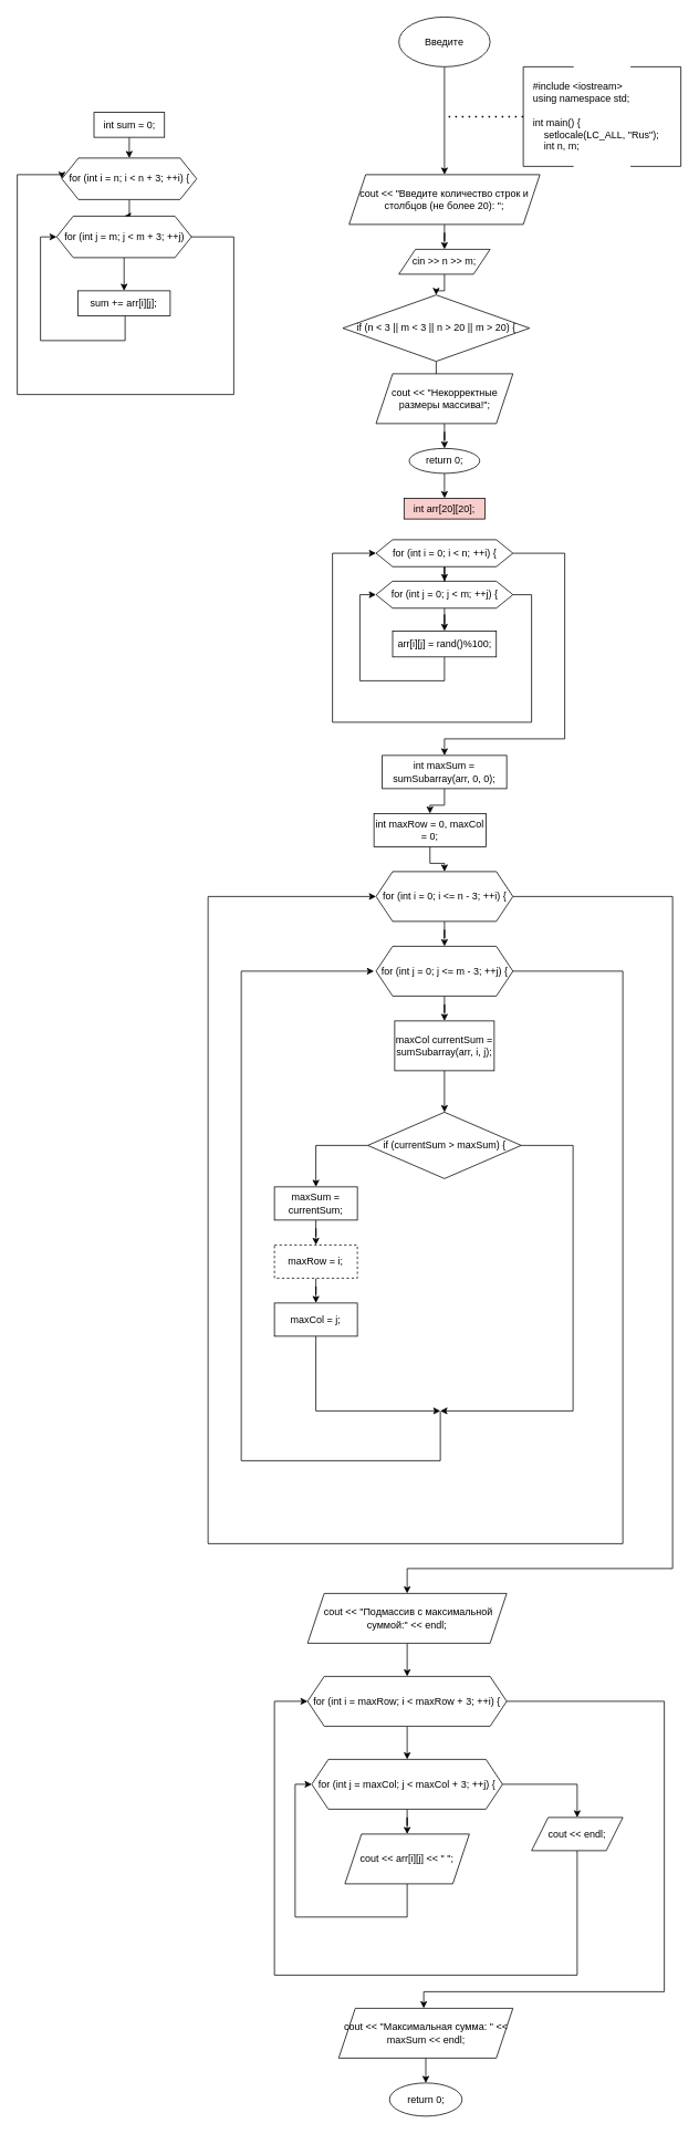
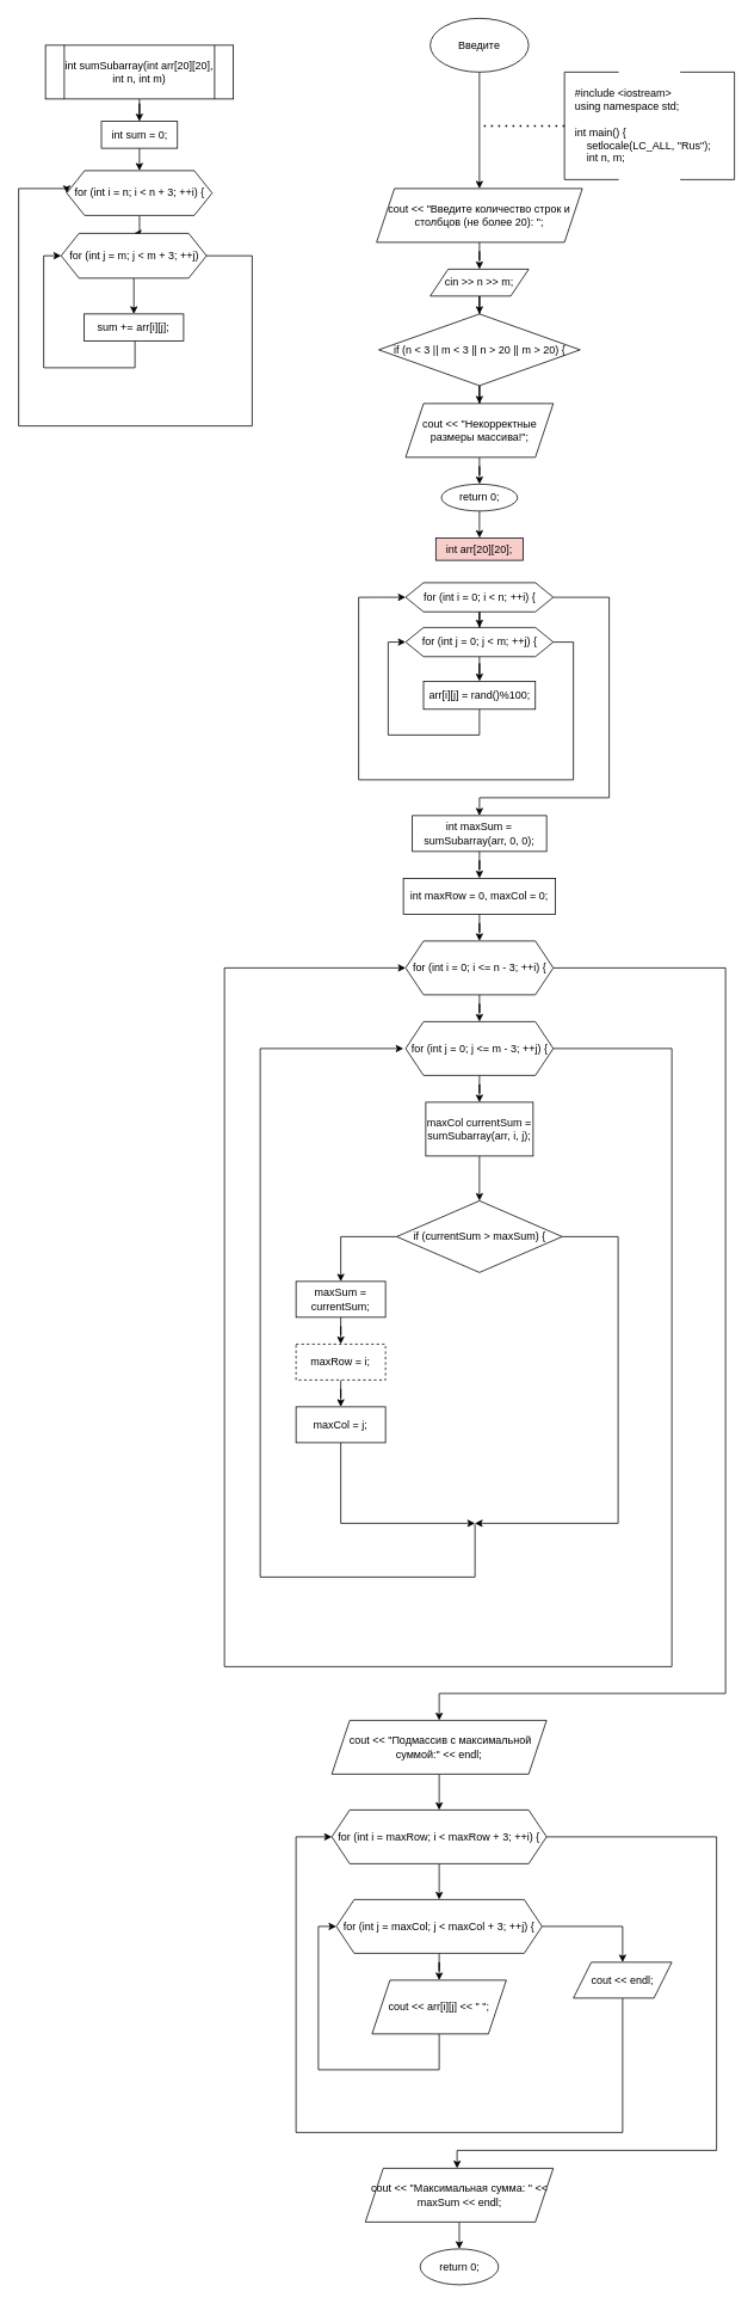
  <mxCell id="0" />
  <mxCell id="1" parent="0" />
  <mxCell id="2" value="" style="edgeStyle=orthogonalEdgeStyle;rounded=0;orthogonalLoop=1;jettySize=auto;html=1;" edge="1" parent="1" source="3" target="5"><mxGeometry relative="1" as="geometry" /></mxCell>
  <mxCell id="3" value="Введите" style="ellipse;whiteSpace=wrap;html=1;" vertex="1" parent="1"><mxGeometry x="480" y="20" width="110" height="60" as="geometry" /></mxCell>
  <mxCell id="4" value="" style="edgeStyle=orthogonalEdgeStyle;rounded=0;orthogonalLoop=1;jettySize=auto;html=1;" edge="1" parent="1" source="5" target="22"><mxGeometry relative="1" as="geometry" /></mxCell>
  <mxCell id="5" value="cout &amp;lt;&amp;lt; &quot;Введите количество строк и столбцов (не более 20): &quot;;" style="shape=parallelogram;perimeter=parallelogramPerimeter;whiteSpace=wrap;html=1;fixedSize=1;" vertex="1" parent="1"><mxGeometry x="420" y="210" width="230" height="60" as="geometry" /></mxCell>
  <mxCell id="6" value="" style="endArrow=none;dashed=1;html=1;dashPattern=1 3;strokeWidth=2;rounded=0;" edge="1" parent="1"><mxGeometry width="50" height="50" relative="1" as="geometry"><mxPoint x="540" y="140" as="sourcePoint" /><mxPoint x="630" y="140" as="targetPoint" /></mxGeometry></mxCell>
  <mxCell id="7" value="&lt;div&gt;&lt;div&gt;#include &amp;lt;iostream&amp;gt;&lt;/div&gt;&lt;div&gt;using namespace std;&lt;/div&gt;&lt;/div&gt;&lt;div&gt;&lt;br&gt;&lt;/div&gt;&lt;div&gt;int main() {&lt;/div&gt;&lt;div&gt;&amp;nbsp; &amp;nbsp; setlocale(LC_ALL, &quot;Rus&quot;);&lt;/div&gt;&lt;div&gt;&amp;nbsp; &amp;nbsp; int n, m;&lt;/div&gt;" style="text;html=1;align=left;verticalAlign=middle;resizable=0;points=[];autosize=1;strokeColor=none;fillColor=none;" vertex="1" parent="1"><mxGeometry x="640" y="90" width="180" height="100" as="geometry" /></mxCell>
  <mxCell id="8" value="" style="shape=partialRectangle;whiteSpace=wrap;html=1;bottom=1;right=1;left=1;top=0;fillColor=none;routingCenterX=-0.5;direction=south;" vertex="1" parent="1"><mxGeometry x="630" y="80" width="60" height="120" as="geometry" /></mxCell>
  <mxCell id="9" value="" style="shape=partialRectangle;whiteSpace=wrap;html=1;bottom=1;right=1;left=1;top=0;fillColor=none;routingCenterX=-0.5;direction=north;" vertex="1" parent="1"><mxGeometry x="760" y="80" width="60" height="120" as="geometry" /></mxCell>
+ <mxCell id="10" value="" style="edgeStyle=orthogonalEdgeStyle;rounded=0;orthogonalLoop=1;jettySize=auto;html=1;" edge="1" parent="1" source="11" target="13"><mxGeometry relative="1" as="geometry" /></mxCell>
+ <mxCell id="11" value="int sumSubarray(int arr[20][20], int n, int m)" style="shape=process;whiteSpace=wrap;html=1;backgroundOutline=1;" vertex="1" parent="1"><mxGeometry x="50" y="50" width="210" height="60" as="geometry" /></mxCell>
  <mxCell id="12" value="" style="edgeStyle=orthogonalEdgeStyle;rounded=0;orthogonalLoop=1;jettySize=auto;html=1;" edge="1" parent="1" source="13" target="15"><mxGeometry relative="1" as="geometry" /></mxCell>
  <mxCell id="13" value="int sum = 0;" style="whiteSpace=wrap;html=1;" vertex="1" parent="1"><mxGeometry x="112.5" y="135" width="85" height="30" as="geometry" /></mxCell>
  <mxCell id="14" value="" style="edgeStyle=orthogonalEdgeStyle;rounded=0;orthogonalLoop=1;jettySize=auto;html=1;" edge="1" parent="1" source="15" target="18"><mxGeometry relative="1" as="geometry" /></mxCell>
  <mxCell id="15" value="for (int i = n; i &amp;lt; n + 3; ++i) {" style="shape=hexagon;perimeter=hexagonPerimeter2;whiteSpace=wrap;html=1;fixedSize=1;" vertex="1" parent="1"><mxGeometry x="73.75" y="190" width="162.5" height="50" as="geometry" /></mxCell>
  <mxCell id="16" value="" style="edgeStyle=orthogonalEdgeStyle;rounded=0;orthogonalLoop=1;jettySize=auto;html=1;" edge="1" parent="1" source="18" target="20"><mxGeometry relative="1" as="geometry" /></mxCell>
  <mxCell id="17" style="edgeStyle=orthogonalEdgeStyle;rounded=0;orthogonalLoop=1;jettySize=auto;html=1;entryX=0;entryY=0.5;entryDx=0;entryDy=0;" edge="1" parent="1" target="15"><mxGeometry relative="1" as="geometry"><mxPoint x="68" y="210" as="targetPoint" /><mxPoint x="229.5" y="285" as="sourcePoint" /><Array as="points"><mxPoint x="281" y="285" /><mxPoint x="281" y="475" /><mxPoint x="20" y="475" /><mxPoint x="20" y="210" /><mxPoint x="74" y="210" /></Array></mxGeometry></mxCell>
  <mxCell id="18" value="for (int j = m; j &amp;lt; m + 3; ++j)" style="shape=hexagon;perimeter=hexagonPerimeter2;whiteSpace=wrap;html=1;fixedSize=1;" vertex="1" parent="1"><mxGeometry x="67.5" y="260" width="162.5" height="50" as="geometry" /></mxCell>
  <mxCell id="19" style="edgeStyle=orthogonalEdgeStyle;rounded=0;orthogonalLoop=1;jettySize=auto;html=1;entryX=0;entryY=0.5;entryDx=0;entryDy=0;" edge="1" parent="1" source="20" target="18"><mxGeometry relative="1" as="geometry"><Array as="points"><mxPoint x="150" y="410" /><mxPoint x="48" y="410" /><mxPoint x="48" y="285" /></Array></mxGeometry></mxCell>
  <mxCell id="20" value="sum += arr[i][j];" style="whiteSpace=wrap;html=1;" vertex="1" parent="1"><mxGeometry x="93.13" y="350" width="111.25" height="30" as="geometry" /></mxCell>
  <mxCell id="21" value="" style="edgeStyle=orthogonalEdgeStyle;rounded=0;orthogonalLoop=1;jettySize=auto;html=1;" edge="1" parent="1" source="22" target="24"><mxGeometry relative="1" as="geometry" /></mxCell>
  <mxCell id="22" value="cin &amp;gt;&amp;gt; n &amp;gt;&amp;gt; m;" style="shape=parallelogram;perimeter=parallelogramPerimeter;whiteSpace=wrap;html=1;fixedSize=1;" vertex="1" parent="1"><mxGeometry x="480" y="300" width="110" height="30" as="geometry" /></mxCell>
  <mxCell id="23" value="" style="edgeStyle=orthogonalEdgeStyle;rounded=0;orthogonalLoop=1;jettySize=auto;html=1;" edge="1" parent="1" source="24" target="26"><mxGeometry relative="1" as="geometry" /></mxCell>
- <mxCell id="24" value="if (n &amp;lt; 3 || m &amp;lt; 3 || n &amp;gt; 20 || m &amp;gt; 20) {" style="rhombus;whiteSpace=wrap;html=1;" vertex="1" parent="1"><mxGeometry x="412.5" y="355" width="225" height="80" as="geometry" /></mxCell>
+ <mxCell id="24" value="if (n &amp;lt; 3 || m &amp;lt; 3 || n &amp;gt; 20 || m &amp;gt; 20) {" style="rhombus;whiteSpace=wrap;html=1;" vertex="1" parent="1"><mxGeometry x="422.5" y="350" width="225" height="80" as="geometry" /></mxCell>
  <mxCell id="25" value="" style="edgeStyle=orthogonalEdgeStyle;rounded=0;orthogonalLoop=1;jettySize=auto;html=1;" edge="1" parent="1" source="26" target="28"><mxGeometry relative="1" as="geometry" /></mxCell>
  <mxCell id="26" value="cout &amp;lt;&amp;lt; &quot;Некорректные размеры массива!&quot;;" style="shape=parallelogram;perimeter=parallelogramPerimeter;whiteSpace=wrap;html=1;fixedSize=1;" vertex="1" parent="1"><mxGeometry x="452.5" y="450" width="165" height="60" as="geometry" /></mxCell>
  <mxCell id="27" value="" style="edgeStyle=orthogonalEdgeStyle;rounded=0;orthogonalLoop=1;jettySize=auto;html=1;" edge="1" parent="1" source="28" target="29"><mxGeometry relative="1" as="geometry" /></mxCell>
  <mxCell id="28" value="return 0;" style="ellipse;whiteSpace=wrap;html=1;" vertex="1" parent="1"><mxGeometry x="492.5" y="540" width="85" height="30" as="geometry" /></mxCell>
  <mxCell id="29" value="int arr[20][20];" style="whiteSpace=wrap;html=1;fillColor=#f8cecc;" vertex="1" parent="1"><mxGeometry x="486.25" y="600" width="97.5" height="25" as="geometry" /></mxCell>
  <mxCell id="30" value="" style="edgeStyle=orthogonalEdgeStyle;rounded=0;orthogonalLoop=1;jettySize=auto;html=1;" edge="1" parent="1" source="32" target="35"><mxGeometry relative="1" as="geometry" /></mxCell>
  <mxCell id="31" style="edgeStyle=orthogonalEdgeStyle;rounded=0;orthogonalLoop=1;jettySize=auto;html=1;" edge="1" parent="1" source="32" target="39"><mxGeometry relative="1" as="geometry"><mxPoint x="535.059" y="910" as="targetPoint" /><Array as="points"><mxPoint x="680" y="666" /><mxPoint x="680" y="890" /><mxPoint x="535" y="890" /></Array></mxGeometry></mxCell>
  <mxCell id="32" value="for (int i = 0; i &amp;lt; n; ++i) {" style="shape=hexagon;perimeter=hexagonPerimeter2;whiteSpace=wrap;html=1;fixedSize=1;" vertex="1" parent="1"><mxGeometry x="452.5" y="650" width="165" height="32.5" as="geometry" /></mxCell>
  <mxCell id="33" value="" style="edgeStyle=orthogonalEdgeStyle;rounded=0;orthogonalLoop=1;jettySize=auto;html=1;" edge="1" parent="1" source="35" target="37"><mxGeometry relative="1" as="geometry" /></mxCell>
  <mxCell id="34" style="edgeStyle=orthogonalEdgeStyle;rounded=0;orthogonalLoop=1;jettySize=auto;html=1;entryX=0;entryY=0.5;entryDx=0;entryDy=0;" edge="1" parent="1" source="35" target="32"><mxGeometry relative="1" as="geometry"><mxPoint x="640" y="850" as="targetPoint" /><Array as="points"><mxPoint x="640" y="716" /><mxPoint x="640" y="870" /><mxPoint x="400" y="870" /><mxPoint x="400" y="666" /></Array></mxGeometry></mxCell>
  <mxCell id="35" value="for (int j = 0; j &amp;lt; m; ++j) {" style="shape=hexagon;perimeter=hexagonPerimeter2;whiteSpace=wrap;html=1;fixedSize=1;" vertex="1" parent="1"><mxGeometry x="452.5" y="700" width="165" height="32.5" as="geometry" /></mxCell>
  <mxCell id="36" style="edgeStyle=orthogonalEdgeStyle;rounded=0;orthogonalLoop=1;jettySize=auto;html=1;entryX=0;entryY=0.5;entryDx=0;entryDy=0;" edge="1" parent="1" source="37" target="35"><mxGeometry relative="1" as="geometry"><Array as="points"><mxPoint x="535" y="820" /><mxPoint x="433" y="820" /><mxPoint x="433" y="716" /></Array></mxGeometry></mxCell>
  <mxCell id="37" value="arr[i][j] = rand()%100;" style="whiteSpace=wrap;html=1;" vertex="1" parent="1"><mxGeometry x="472.5" y="760" width="125" height="31.25" as="geometry" /></mxCell>
  <mxCell id="38" value="" style="edgeStyle=orthogonalEdgeStyle;rounded=0;orthogonalLoop=1;jettySize=auto;html=1;" edge="1" parent="1" source="39" target="41"><mxGeometry relative="1" as="geometry" /></mxCell>
  <mxCell id="39" value="int maxSum = sumSubarray(arr, 0, 0);" style="rounded=0;whiteSpace=wrap;html=1;" vertex="1" parent="1"><mxGeometry x="460" y="910" width="150" height="40" as="geometry" /></mxCell>
  <mxCell id="40" value="" style="edgeStyle=orthogonalEdgeStyle;rounded=0;orthogonalLoop=1;jettySize=auto;html=1;" edge="1" parent="1" source="41" target="44"><mxGeometry relative="1" as="geometry" /></mxCell>
- <mxCell id="41" value="int maxRow = 0, maxCol = 0;" style="rounded=0;whiteSpace=wrap;html=1;" vertex="1" parent="1"><mxGeometry x="450" y="980" width="135" height="40" as="geometry" /></mxCell>
+ <mxCell id="41" value="int maxRow = 0, maxCol = 0;" style="rounded=0;whiteSpace=wrap;html=1;" vertex="1" parent="1"><mxGeometry x="450" y="980" width="170" height="40" as="geometry" /></mxCell>
  <mxCell id="42" value="" style="edgeStyle=orthogonalEdgeStyle;rounded=0;orthogonalLoop=1;jettySize=auto;html=1;" edge="1" parent="1" source="44" target="47"><mxGeometry relative="1" as="geometry" /></mxCell>
  <mxCell id="43" style="edgeStyle=orthogonalEdgeStyle;rounded=0;orthogonalLoop=1;jettySize=auto;html=1;" edge="1" parent="1" source="44" target="64"><mxGeometry relative="1" as="geometry"><mxPoint x="490" y="1910" as="targetPoint" /><Array as="points"><mxPoint x="810" y="1080" /><mxPoint x="810" y="1890" /><mxPoint x="490" y="1890" /></Array></mxGeometry></mxCell>
  <mxCell id="44" value="for (int i = 0; i &amp;lt;= n - 3; ++i) {" style="shape=hexagon;perimeter=hexagonPerimeter2;whiteSpace=wrap;html=1;fixedSize=1;rounded=0;" vertex="1" parent="1"><mxGeometry x="452.5" y="1050" width="165" height="60" as="geometry" /></mxCell>
  <mxCell id="45" value="" style="edgeStyle=orthogonalEdgeStyle;rounded=0;orthogonalLoop=1;jettySize=auto;html=1;" edge="1" parent="1" source="47" target="49"><mxGeometry relative="1" as="geometry" /></mxCell>
  <mxCell id="46" style="edgeStyle=orthogonalEdgeStyle;rounded=0;orthogonalLoop=1;jettySize=auto;html=1;exitX=1;exitY=0.5;exitDx=0;exitDy=0;entryX=0;entryY=0.5;entryDx=0;entryDy=0;" edge="1" parent="1" source="47" target="44"><mxGeometry relative="1" as="geometry"><Array as="points"><mxPoint x="750" y="1170" /><mxPoint x="750" y="1860" /><mxPoint x="250" y="1860" /><mxPoint x="250" y="1080" /></Array></mxGeometry></mxCell>
  <mxCell id="47" value="for (int j = 0; j &amp;lt;= m - 3; ++j) {" style="shape=hexagon;perimeter=hexagonPerimeter2;whiteSpace=wrap;html=1;fixedSize=1;rounded=0;" vertex="1" parent="1"><mxGeometry x="452.5" y="1140" width="165" height="60" as="geometry" /></mxCell>
  <mxCell id="48" value="" style="edgeStyle=orthogonalEdgeStyle;rounded=0;orthogonalLoop=1;jettySize=auto;html=1;" edge="1" parent="1" source="49" target="52"><mxGeometry relative="1" as="geometry" /></mxCell>
  <mxCell id="49" value="maxCol currentSum = sumSubarray(arr, i, j);" style="whiteSpace=wrap;html=1;rounded=0;" vertex="1" parent="1"><mxGeometry x="475" y="1230" width="120" height="60" as="geometry" /></mxCell>
  <mxCell id="50" value="" style="edgeStyle=orthogonalEdgeStyle;rounded=0;orthogonalLoop=1;jettySize=auto;html=1;" edge="1" parent="1" source="52" target="54"><mxGeometry relative="1" as="geometry" /></mxCell>
  <mxCell id="51" style="edgeStyle=orthogonalEdgeStyle;rounded=0;orthogonalLoop=1;jettySize=auto;html=1;" edge="1" parent="1" source="52"><mxGeometry relative="1" as="geometry"><mxPoint x="530" y="1700" as="targetPoint" /><Array as="points"><mxPoint x="690" y="1380" /><mxPoint x="690" y="1700" /></Array></mxGeometry></mxCell>
  <mxCell id="52" value="if (currentSum &amp;gt; maxSum) {" style="rhombus;whiteSpace=wrap;html=1;rounded=0;" vertex="1" parent="1"><mxGeometry x="442.5" y="1340" width="185" height="80" as="geometry" /></mxCell>
  <mxCell id="53" value="" style="edgeStyle=orthogonalEdgeStyle;rounded=0;orthogonalLoop=1;jettySize=auto;html=1;" edge="1" parent="1" source="54" target="56"><mxGeometry relative="1" as="geometry" /></mxCell>
  <mxCell id="54" value="maxSum = currentSum;" style="whiteSpace=wrap;html=1;rounded=0;" vertex="1" parent="1"><mxGeometry x="330" y="1430" width="100" height="40" as="geometry" /></mxCell>
  <mxCell id="55" value="" style="edgeStyle=orthogonalEdgeStyle;rounded=0;orthogonalLoop=1;jettySize=auto;html=1;" edge="1" parent="1" source="56" target="58"><mxGeometry relative="1" as="geometry" /></mxCell>
  <mxCell id="56" value="maxRow = i;" style="whiteSpace=wrap;html=1;rounded=0;dashed=1;" vertex="1" parent="1"><mxGeometry x="330" y="1500" width="100" height="40" as="geometry" /></mxCell>
  <mxCell id="57" style="edgeStyle=orthogonalEdgeStyle;rounded=0;orthogonalLoop=1;jettySize=auto;html=1;" edge="1" parent="1" source="58"><mxGeometry relative="1" as="geometry"><mxPoint x="530" y="1700" as="targetPoint" /><Array as="points"><mxPoint x="380" y="1700" /><mxPoint x="380" y="1700" /></Array></mxGeometry></mxCell>
  <mxCell id="58" value="maxCol = j;" style="whiteSpace=wrap;html=1;rounded=0;" vertex="1" parent="1"><mxGeometry x="330" y="1570" width="100" height="40" as="geometry" /></mxCell>
  <mxCell id="59" value="" style="endArrow=none;html=1;rounded=0;" edge="1" parent="1"><mxGeometry width="50" height="50" relative="1" as="geometry"><mxPoint x="530" y="1760" as="sourcePoint" /><mxPoint x="530" y="1700" as="targetPoint" /></mxGeometry></mxCell>
  <mxCell id="60" value="" style="endArrow=none;html=1;rounded=0;" edge="1" parent="1"><mxGeometry width="50" height="50" relative="1" as="geometry"><mxPoint x="290" y="1760" as="sourcePoint" /><mxPoint x="530" y="1760" as="targetPoint" /></mxGeometry></mxCell>
  <mxCell id="61" value="" style="endArrow=none;html=1;rounded=0;" edge="1" parent="1"><mxGeometry width="50" height="50" relative="1" as="geometry"><mxPoint x="290" y="1760" as="sourcePoint" /><mxPoint x="290" y="1170" as="targetPoint" /></mxGeometry></mxCell>
  <mxCell id="62" value="" style="endArrow=classic;html=1;rounded=0;" edge="1" parent="1"><mxGeometry width="50" height="50" relative="1" as="geometry"><mxPoint x="290" y="1170" as="sourcePoint" /><mxPoint x="450" y="1170" as="targetPoint" /></mxGeometry></mxCell>
  <mxCell id="63" value="" style="edgeStyle=orthogonalEdgeStyle;rounded=0;orthogonalLoop=1;jettySize=auto;html=1;" edge="1" parent="1" source="64" target="67"><mxGeometry relative="1" as="geometry" /></mxCell>
  <mxCell id="64" value="&amp;nbsp;cout &amp;lt;&amp;lt; &quot;Подмассив с максимальной суммой:&quot; &amp;lt;&amp;lt; endl;" style="shape=parallelogram;perimeter=parallelogramPerimeter;whiteSpace=wrap;html=1;fixedSize=1;" vertex="1" parent="1"><mxGeometry x="370" y="1920" width="240" height="60" as="geometry" /></mxCell>
  <mxCell id="65" value="" style="edgeStyle=orthogonalEdgeStyle;rounded=0;orthogonalLoop=1;jettySize=auto;html=1;" edge="1" parent="1" source="67" target="70"><mxGeometry relative="1" as="geometry" /></mxCell>
  <mxCell id="66" style="edgeStyle=orthogonalEdgeStyle;rounded=0;orthogonalLoop=1;jettySize=auto;html=1;" edge="1" parent="1" source="67" target="76"><mxGeometry relative="1" as="geometry"><mxPoint x="490" y="2470" as="targetPoint" /><Array as="points"><mxPoint x="800" y="2050" /><mxPoint x="800" y="2400" /><mxPoint x="510" y="2400" /></Array></mxGeometry></mxCell>
  <mxCell id="67" value="for (int i = maxRow; i &amp;lt; maxRow + 3; ++i) {" style="shape=hexagon;perimeter=hexagonPerimeter2;whiteSpace=wrap;html=1;fixedSize=1;" vertex="1" parent="1"><mxGeometry x="370" y="2020" width="240" height="60" as="geometry" /></mxCell>
  <mxCell id="68" value="" style="edgeStyle=orthogonalEdgeStyle;rounded=0;orthogonalLoop=1;jettySize=auto;html=1;" edge="1" parent="1" source="70" target="72"><mxGeometry relative="1" as="geometry" /></mxCell>
  <mxCell id="69" style="edgeStyle=orthogonalEdgeStyle;rounded=0;orthogonalLoop=1;jettySize=auto;html=1;" edge="1" parent="1" source="70" target="74"><mxGeometry relative="1" as="geometry"><mxPoint x="690" y="2150" as="targetPoint" /></mxGeometry></mxCell>
  <mxCell id="70" value="for (int j = maxCol; j &amp;lt; maxCol + 3; ++j) {" style="shape=hexagon;perimeter=hexagonPerimeter2;whiteSpace=wrap;html=1;fixedSize=1;" vertex="1" parent="1"><mxGeometry x="375" y="2120" width="230" height="60" as="geometry" /></mxCell>
  <mxCell id="71" style="edgeStyle=orthogonalEdgeStyle;rounded=0;orthogonalLoop=1;jettySize=auto;html=1;entryX=0;entryY=0.5;entryDx=0;entryDy=0;" edge="1" parent="1" source="72" target="70"><mxGeometry relative="1" as="geometry"><Array as="points"><mxPoint x="490" y="2310" /><mxPoint x="355" y="2310" /><mxPoint x="355" y="2150" /></Array></mxGeometry></mxCell>
  <mxCell id="72" value="cout &amp;lt;&amp;lt; arr[i][j] &amp;lt;&amp;lt; &quot; &quot;;" style="shape=parallelogram;perimeter=parallelogramPerimeter;whiteSpace=wrap;html=1;fixedSize=1;" vertex="1" parent="1"><mxGeometry x="415" y="2210" width="150" height="60" as="geometry" /></mxCell>
  <mxCell id="73" style="edgeStyle=orthogonalEdgeStyle;rounded=0;orthogonalLoop=1;jettySize=auto;html=1;entryX=0;entryY=0.5;entryDx=0;entryDy=0;" edge="1" parent="1" source="74" target="67"><mxGeometry relative="1" as="geometry"><Array as="points"><mxPoint x="695" y="2380" /><mxPoint x="330" y="2380" /><mxPoint x="330" y="2050" /></Array></mxGeometry></mxCell>
  <mxCell id="74" value="cout &amp;lt;&amp;lt; endl;" style="shape=parallelogram;perimeter=parallelogramPerimeter;whiteSpace=wrap;html=1;fixedSize=1;" vertex="1" parent="1"><mxGeometry x="640" y="2190" width="110" height="40" as="geometry" /></mxCell>
  <mxCell id="75" value="" style="edgeStyle=orthogonalEdgeStyle;rounded=0;orthogonalLoop=1;jettySize=auto;html=1;" edge="1" parent="1" source="76" target="77"><mxGeometry relative="1" as="geometry" /></mxCell>
  <mxCell id="76" value="cout &amp;lt;&amp;lt; &quot;Максимальная сумма: &quot; &amp;lt;&amp;lt; maxSum &amp;lt;&amp;lt; endl;" style="shape=parallelogram;perimeter=parallelogramPerimeter;whiteSpace=wrap;html=1;fixedSize=1;" vertex="1" parent="1"><mxGeometry x="407.5" y="2420" width="210" height="60" as="geometry" /></mxCell>
  <mxCell id="77" value="return 0;" style="ellipse;whiteSpace=wrap;html=1;" vertex="1" parent="1"><mxGeometry x="468.75" y="2510" width="87.5" height="40" as="geometry" /></mxCell>
